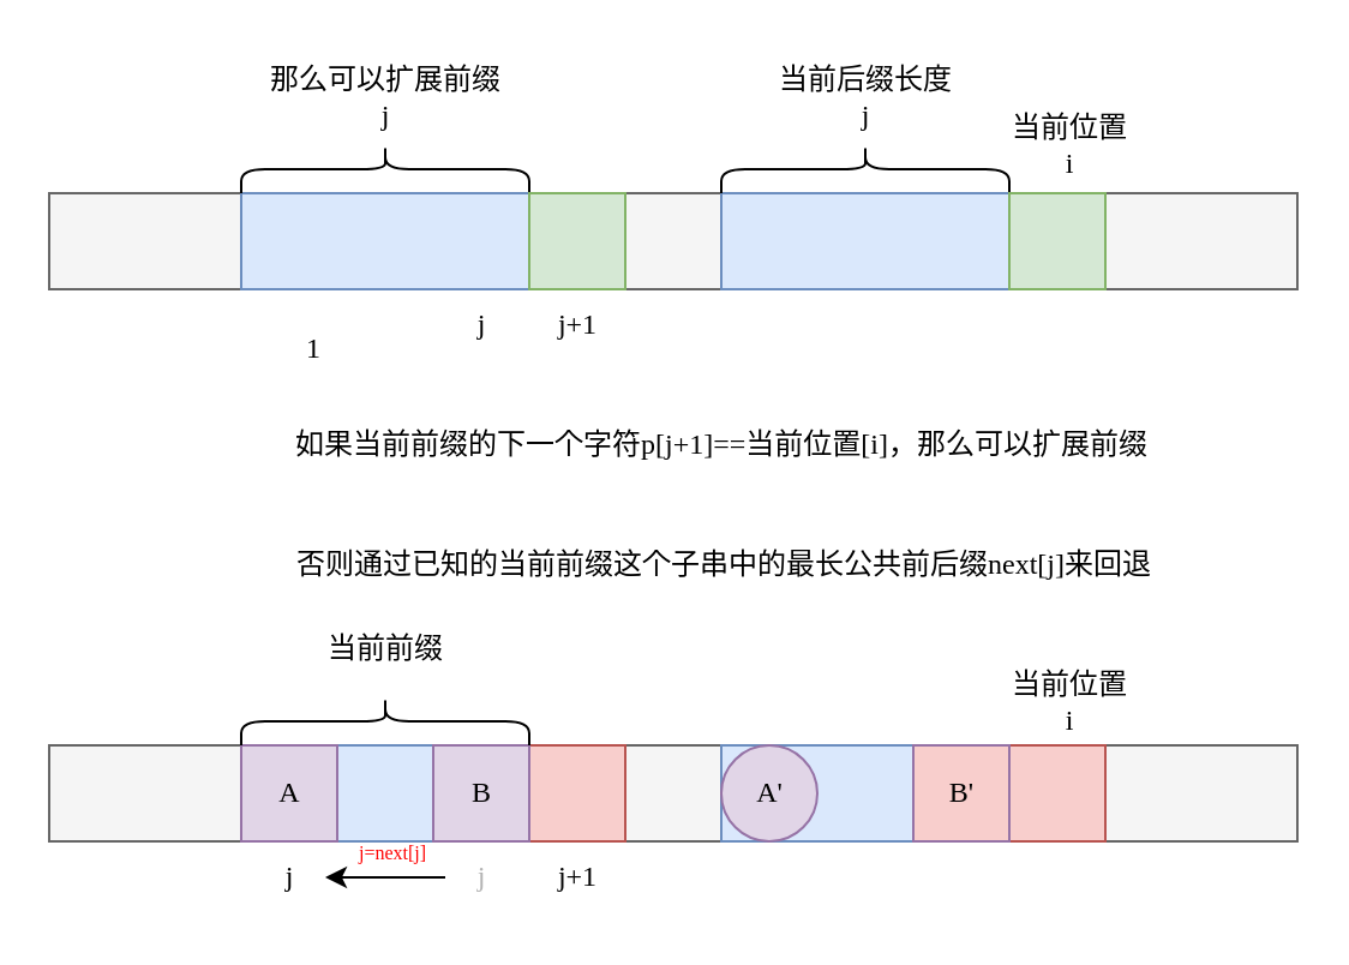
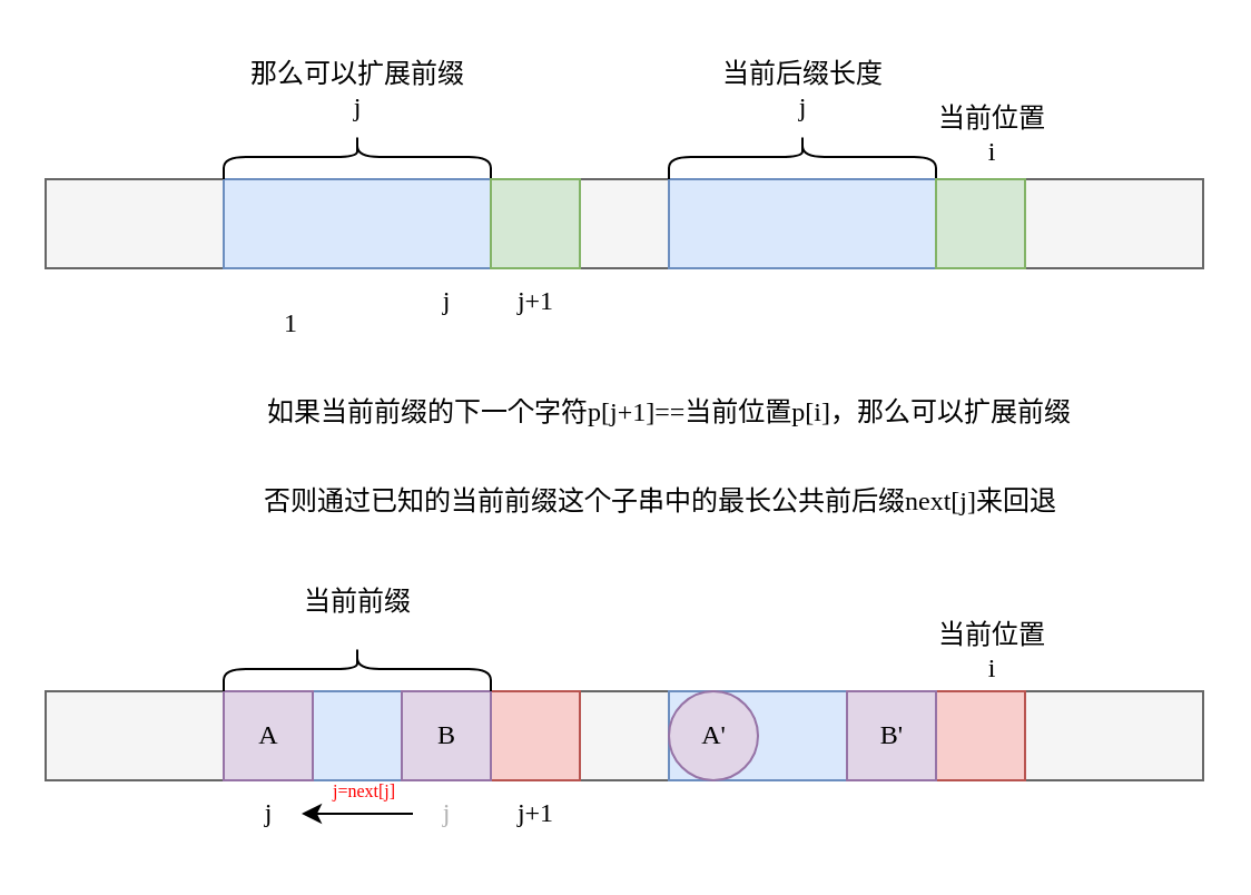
  <mxCell id="0" />
  <mxCell id="1" parent="0" />
  <mxCell id="2" value="" style="rounded=0;html=1;fillColor=#f5f5f5;fontColor=#333333;strokeColor=#666666;fontFamily=Lucida Console;" parent="1" vertex="1"><mxGeometry x="20" y="80" width="520" height="40" as="geometry" /></mxCell>
  <mxCell id="3" value="" style="rounded=0;html=1;fillColor=#dae8fc;strokeColor=#6c8ebf;fontFamily=Lucida Console;" parent="1" vertex="1"><mxGeometry x="100" y="80" width="120" height="40" as="geometry" /></mxCell>
  <mxCell id="4" value="" style="rounded=0;html=1;fillColor=#dae8fc;strokeColor=#6c8ebf;fontFamily=Lucida Console;" parent="1" vertex="1"><mxGeometry x="300" y="80" width="120" height="40" as="geometry" /></mxCell>
  <mxCell id="5" value="当前位置&lt;div&gt;i&lt;/div&gt;" style="text;html=1;align=center;verticalAlign=middle;resizable=0;points=[];autosize=1;strokeColor=none;fillColor=none;fontFamily=Lucida Console;" parent="1" vertex="1"><mxGeometry x="410" y="40" width="70" height="40" as="geometry" /></mxCell>
  <mxCell id="6" value="" style="shape=curlyBracket;html=1;rounded=1;labelPosition=left;verticalLabelPosition=middle;align=right;verticalAlign=middle;direction=south;fontFamily=Lucida Console;" parent="1" vertex="1"><mxGeometry x="100" y="60" width="120" height="20" as="geometry" /></mxCell>
  <mxCell id="7" value="" style="shape=curlyBracket;html=1;rounded=1;labelPosition=left;verticalLabelPosition=middle;align=right;verticalAlign=middle;direction=south;fontFamily=Lucida Console;" parent="1" vertex="1"><mxGeometry x="300" y="60" width="120" height="20" as="geometry" /></mxCell>
  <mxCell id="8" value="那么可以扩展前缀&lt;div&gt;j&lt;/div&gt;" style="text;html=1;align=center;verticalAlign=middle;resizable=0;points=[];autosize=1;strokeColor=none;fillColor=none;fontFamily=Lucida Console;" parent="1" vertex="1"><mxGeometry x="110" y="20" width="100" height="40" as="geometry" /></mxCell>
  <mxCell id="9" value="当前后缀长度&lt;div&gt;j&lt;/div&gt;" style="text;html=1;align=center;verticalAlign=middle;resizable=0;points=[];autosize=1;strokeColor=none;fillColor=none;fontFamily=Lucida Console;" parent="1" vertex="1"><mxGeometry x="310" y="20" width="100" height="40" as="geometry" /></mxCell>
  <mxCell id="10" value="1" style="text;html=1;align=center;verticalAlign=middle;resizable=0;points=[];autosize=1;strokeColor=none;fillColor=none;fontFamily=Lucida Console;" parent="1" vertex="1"><mxGeometry x="115" y="130" width="30" height="30" as="geometry" /></mxCell>
  <mxCell id="11" value="j" style="text;html=1;align=center;verticalAlign=middle;resizable=0;points=[];autosize=1;strokeColor=none;fillColor=none;fontFamily=Lucida Console;" parent="1" vertex="1"><mxGeometry x="185" y="120" width="30" height="30" as="geometry" /></mxCell>
  <mxCell id="12" value="j+1" style="text;html=1;align=center;verticalAlign=middle;resizable=0;points=[];autosize=1;strokeColor=none;fillColor=none;fontFamily=Lucida Console;" parent="1" vertex="1"><mxGeometry x="215" y="120" width="50" height="30" as="geometry" /></mxCell>
  <mxCell id="13" value="" style="rounded=0;html=1;fillColor=#d5e8d4;strokeColor=#82b366;fontFamily=Lucida Console;" parent="1" vertex="1"><mxGeometry x="220" y="80" width="40" height="40" as="geometry" /></mxCell>
  <mxCell id="14" value="" style="rounded=0;html=1;fillColor=#d5e8d4;strokeColor=#82b366;fontFamily=Lucida Console;" parent="1" vertex="1"><mxGeometry x="420" y="80" width="40" height="40" as="geometry" /></mxCell>
- <mxCell id="15" value="如果当前前缀的下一个字符p[j+1]==当前位置[i]，那么可以扩展前缀" style="text;html=1;align=center;verticalAlign=middle;resizable=0;points=[];autosize=1;strokeColor=none;fillColor=none;fontFamily=Lucida Console;" parent="1" vertex="1"><mxGeometry x="95" y="170" width="410" height="30" as="geometry" /></mxCell>
+ <mxCell id="15" value="如果当前前缀的下一个字符p[j+1]==当前位置p[i]，那么可以扩展前缀" style="text;html=1;align=center;verticalAlign=middle;resizable=0;points=[];autosize=1;strokeColor=none;fillColor=none;fontFamily=Lucida Console;" parent="1" vertex="1"><mxGeometry x="95" y="170" width="410" height="30" as="geometry" /></mxCell>
  <mxCell id="16" value="" style="rounded=0;html=1;fillColor=#f5f5f5;fontColor=#333333;strokeColor=#666666;fontFamily=Lucida Console;" vertex="1" parent="1"><mxGeometry x="20" y="310" width="520" height="40" as="geometry" /></mxCell>
  <mxCell id="17" value="" style="rounded=0;html=1;fillColor=#dae8fc;strokeColor=#6c8ebf;fontFamily=Lucida Console;" vertex="1" parent="1"><mxGeometry x="100" y="310" width="120" height="40" as="geometry" /></mxCell>
  <mxCell id="18" value="" style="rounded=0;html=1;fillColor=#dae8fc;strokeColor=#6c8ebf;fontFamily=Lucida Console;" vertex="1" parent="1"><mxGeometry x="300" y="310" width="120" height="40" as="geometry" /></mxCell>
  <mxCell id="19" value="" style="rounded=0;html=1;fillColor=#f8cecc;strokeColor=#b85450;fontFamily=Lucida Console;" vertex="1" parent="1"><mxGeometry x="220" y="310" width="40" height="40" as="geometry" /></mxCell>
  <mxCell id="20" value="" style="rounded=0;html=1;fillColor=#f8cecc;strokeColor=#b85450;fontFamily=Lucida Console;" vertex="1" parent="1"><mxGeometry x="420" y="310" width="40" height="40" as="geometry" /></mxCell>
  <mxCell id="21" value="当前位置&lt;div&gt;i&lt;/div&gt;" style="text;html=1;align=center;verticalAlign=middle;resizable=0;points=[];autosize=1;strokeColor=none;fillColor=none;fontFamily=Lucida Console;" vertex="1" parent="1"><mxGeometry x="410" y="272" width="70" height="40" as="geometry" /></mxCell>
  <mxCell id="22" style="edgeStyle=orthogonalEdgeStyle;rounded=0;orthogonalLoop=1;jettySize=auto;html=1;" edge="1" parent="1" source="23" target="30"><mxGeometry relative="1" as="geometry" /></mxCell>
  <mxCell id="23" value="j" style="text;html=1;align=center;verticalAlign=middle;resizable=0;points=[];autosize=1;strokeColor=none;fillColor=none;fontFamily=Lucida Console;fontColor=#B3B3B3;" vertex="1" parent="1"><mxGeometry x="185" y="350" width="30" height="30" as="geometry" /></mxCell>
  <mxCell id="24" value="j+1" style="text;html=1;align=center;verticalAlign=middle;resizable=0;points=[];autosize=1;strokeColor=none;fillColor=none;fontFamily=Lucida Console;" vertex="1" parent="1"><mxGeometry x="215" y="350" width="50" height="30" as="geometry" /></mxCell>
  <mxCell id="25" value="B" style="rounded=0;html=1;fillColor=#e1d5e7;strokeColor=#9673a6;fontFamily=Lucida Console;" vertex="1" parent="1"><mxGeometry x="180" y="310" width="40" height="40" as="geometry" /></mxCell>
  <mxCell id="26" value="A" style="rounded=0;html=1;fillColor=#e1d5e7;strokeColor=#9673a6;fontFamily=Lucida Console;" vertex="1" parent="1"><mxGeometry x="100" y="310" width="40" height="40" as="geometry" /></mxCell>
  <mxCell id="27" value="" style="shape=curlyBracket;html=1;rounded=1;labelPosition=left;verticalLabelPosition=middle;align=right;verticalAlign=middle;direction=south;fontFamily=Lucida Console;" vertex="1" parent="1"><mxGeometry x="100" y="290" width="120" height="20" as="geometry" /></mxCell>
  <mxCell id="28" value="当前前缀" style="text;html=1;align=center;verticalAlign=middle;resizable=0;points=[];autosize=1;strokeColor=none;fillColor=none;fontFamily=Lucida Console;" vertex="1" parent="1"><mxGeometry x="127" y="257" width="66" height="26" as="geometry" /></mxCell>
- <mxCell id="29" value="否则通过已知的当前前缀这个子串中的最长公共前后缀next[j]来回退" style="text;html=1;align=center;verticalAlign=middle;resizable=0;points=[];autosize=1;strokeColor=none;fillColor=none;fontFamily=Lucida Console;" vertex="1" parent="1"><mxGeometry x="105" y="222" width="392" height="26" as="geometry" /></mxCell>
+ <mxCell id="29" value="否则通过已知的当前前缀这个子串中的最长公共前后缀next[j]来回退" style="text;html=1;align=center;verticalAlign=middle;resizable=0;points=[];autosize=1;strokeColor=none;fillColor=none;fontFamily=Lucida Console;" vertex="1" parent="1"><mxGeometry x="100" y="212" width="392" height="26" as="geometry" /></mxCell>
  <mxCell id="30" value="j" style="text;html=1;align=center;verticalAlign=middle;resizable=0;points=[];autosize=1;strokeColor=none;fillColor=none;fontFamily=Lucida Console;" vertex="1" parent="1"><mxGeometry x="105" y="350" width="30" height="30" as="geometry" /></mxCell>
  <mxCell id="31" value="&lt;font color=&quot;#ff0000&quot; style=&quot;font-size: 8px;&quot;&gt;j=next[j]&lt;/font&gt;" style="text;html=1;align=center;verticalAlign=middle;resizable=0;points=[];autosize=1;strokeColor=none;fillColor=none;fontFamily=Lucida Console;" vertex="1" parent="1"><mxGeometry x="132" y="341" width="61" height="26" as="geometry" /></mxCell>
  <mxCell id="32" value="A'" style="ellipse;html=1;fillColor=#e1d5e7;strokeColor=#9673a6;fontFamily=Lucida Console;" vertex="1" parent="1"><mxGeometry x="300" y="310" width="40" height="40" as="geometry" /></mxCell>
- <mxCell id="33" value="B'" style="rounded=0;html=1;fillColor=#f8cecc;strokeColor=#9673a6;fontFamily=Lucida Console;" vertex="1" parent="1"><mxGeometry x="380" y="310" width="40" height="40" as="geometry" /></mxCell>
+ <mxCell id="33" value="B'" style="rounded=0;html=1;fillColor=#e1d5e7;strokeColor=#9673a6;fontFamily=Lucida Console;" vertex="1" parent="1"><mxGeometry x="380" y="310" width="40" height="40" as="geometry" /></mxCell>
